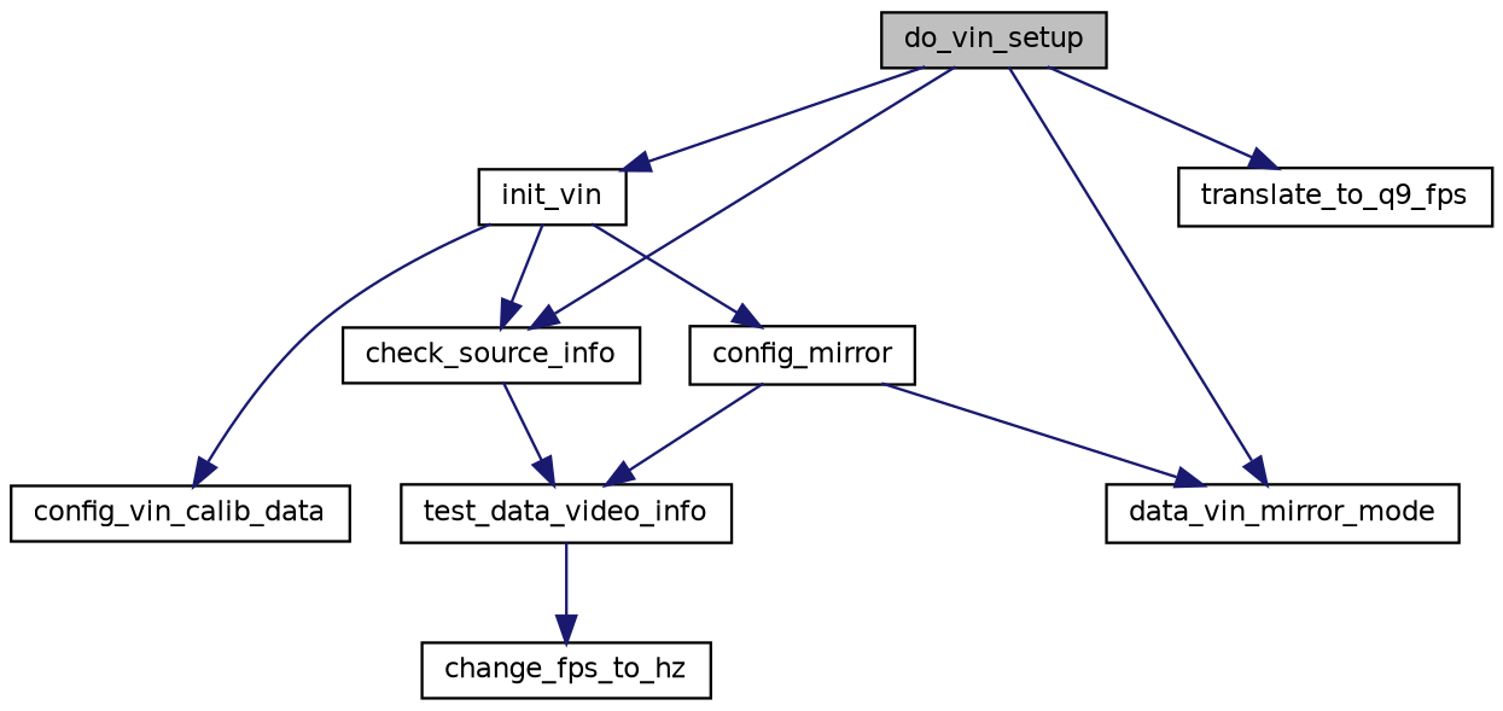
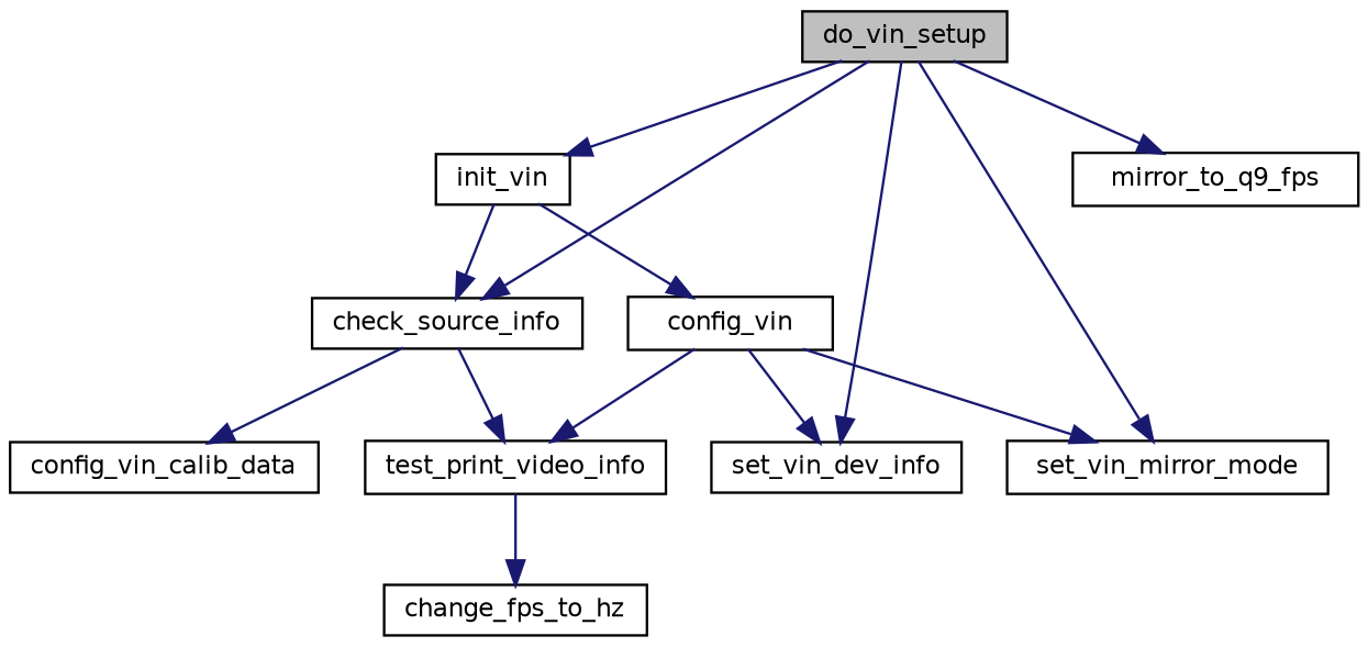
  digraph {
    rankdir=TB
    node [color=black fontname=Helvetica fontsize=10 shape=record]
    edge [color=midnightblue fontname=Helvetica fontsize=10 labelfontname=Helvetica labelfontsize=10 style=solid]
    n1 [fillcolor=grey75 fontcolor=black height=0.2 label=do_vin_setup style=filled width=0.4]
    n2 [height=0.2 label=check_source_info width=0.4]
    n3 [height=0.2 label=init_vin width=0.4]
-   n5 [height=0.2 label=data_vin_mirror_mode width=0.4]
-   n6 [height=0.2 label=translate_to_q9_fps width=0.4]
-   n7 [height=0.2 label=test_data_video_info width=0.4]
+   n4 [height=0.2 label=set_vin_dev_info width=0.4]
+   n5 [height=0.2 label=set_vin_mirror_mode width=0.4]
+   n6 [height=0.2 label=mirror_to_q9_fps width=0.4]
+   n7 [height=0.2 label=test_print_video_info width=0.4]
    n8 [height=0.2 label=change_fps_to_hz width=0.4]
-   n9 [height=0.2 label=config_mirror width=0.4]
+   n9 [height=0.2 label=config_vin width=0.4]
    n10 [height=0.2 label=config_vin_calib_data width=0.4]
    n1 -> n2
    n1 -> n3
+   n1 -> n4
    n1 -> n5
    n1 -> n6
    n2 -> n7
    n3 -> n2
    n3 -> n9
-   n3 -> n10
+   n2 -> n10
    n7 -> n8
+   n9 -> n4
    n9 -> n5
    n9 -> n7
  }
